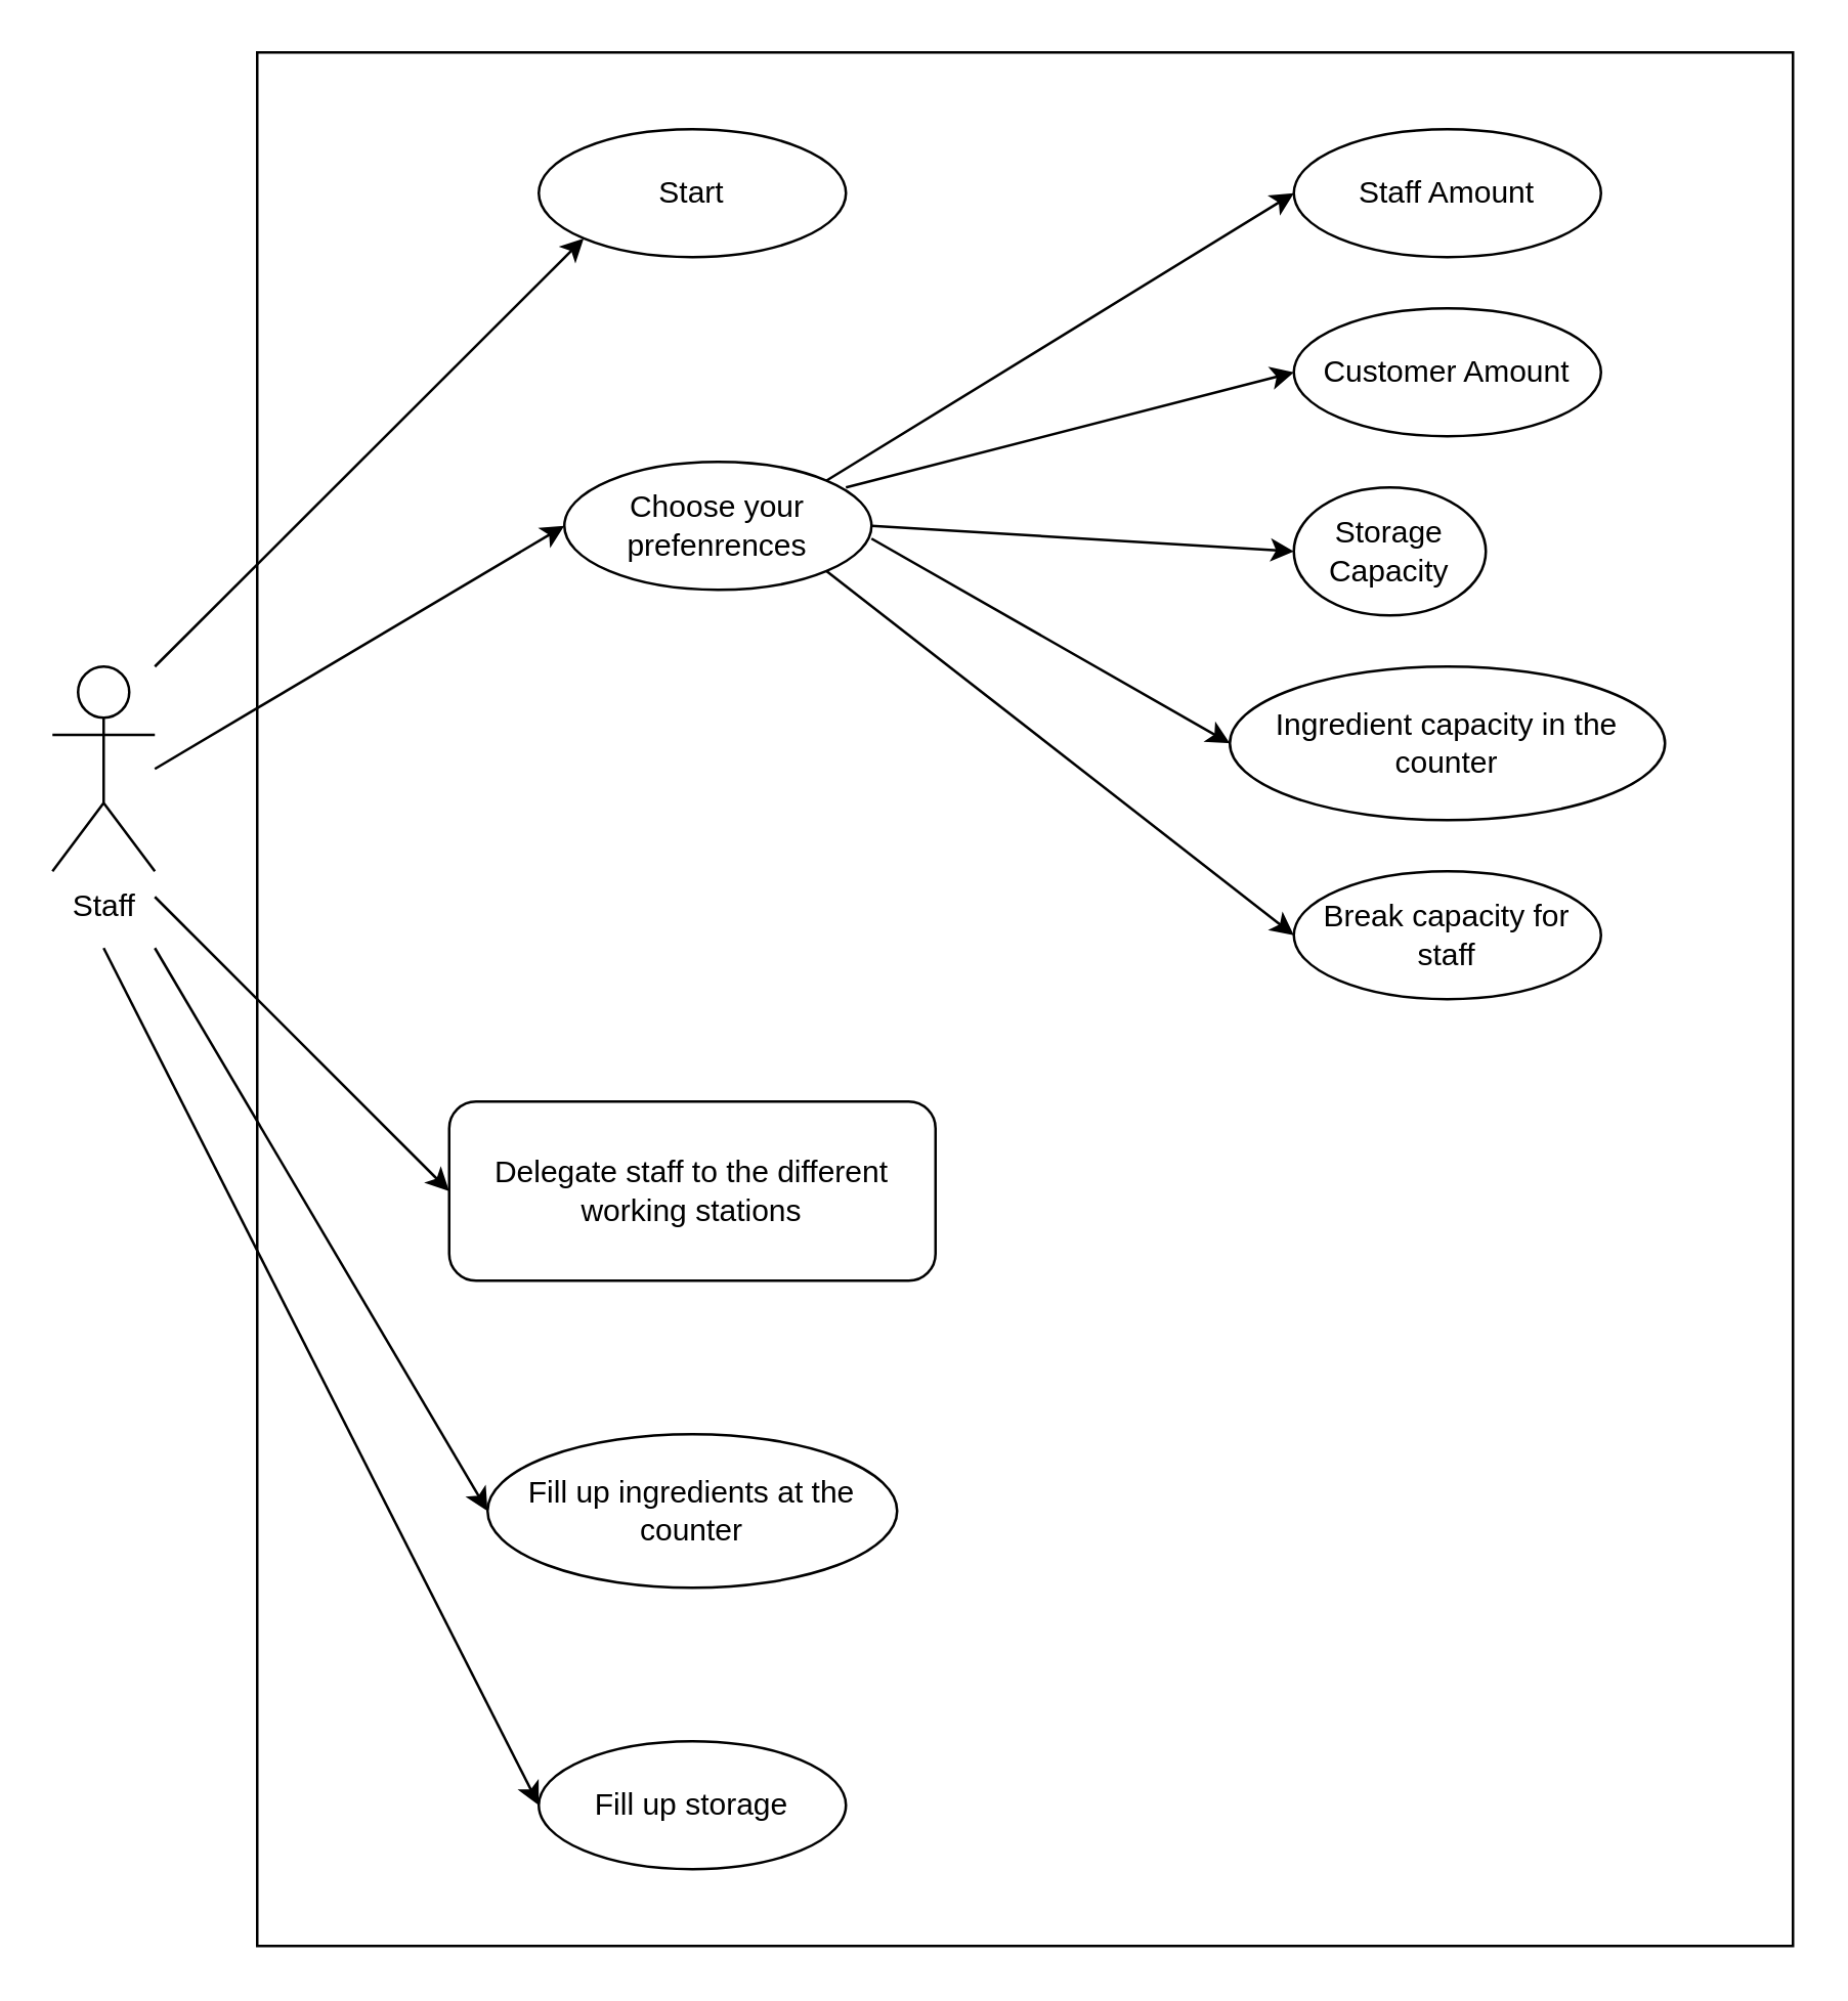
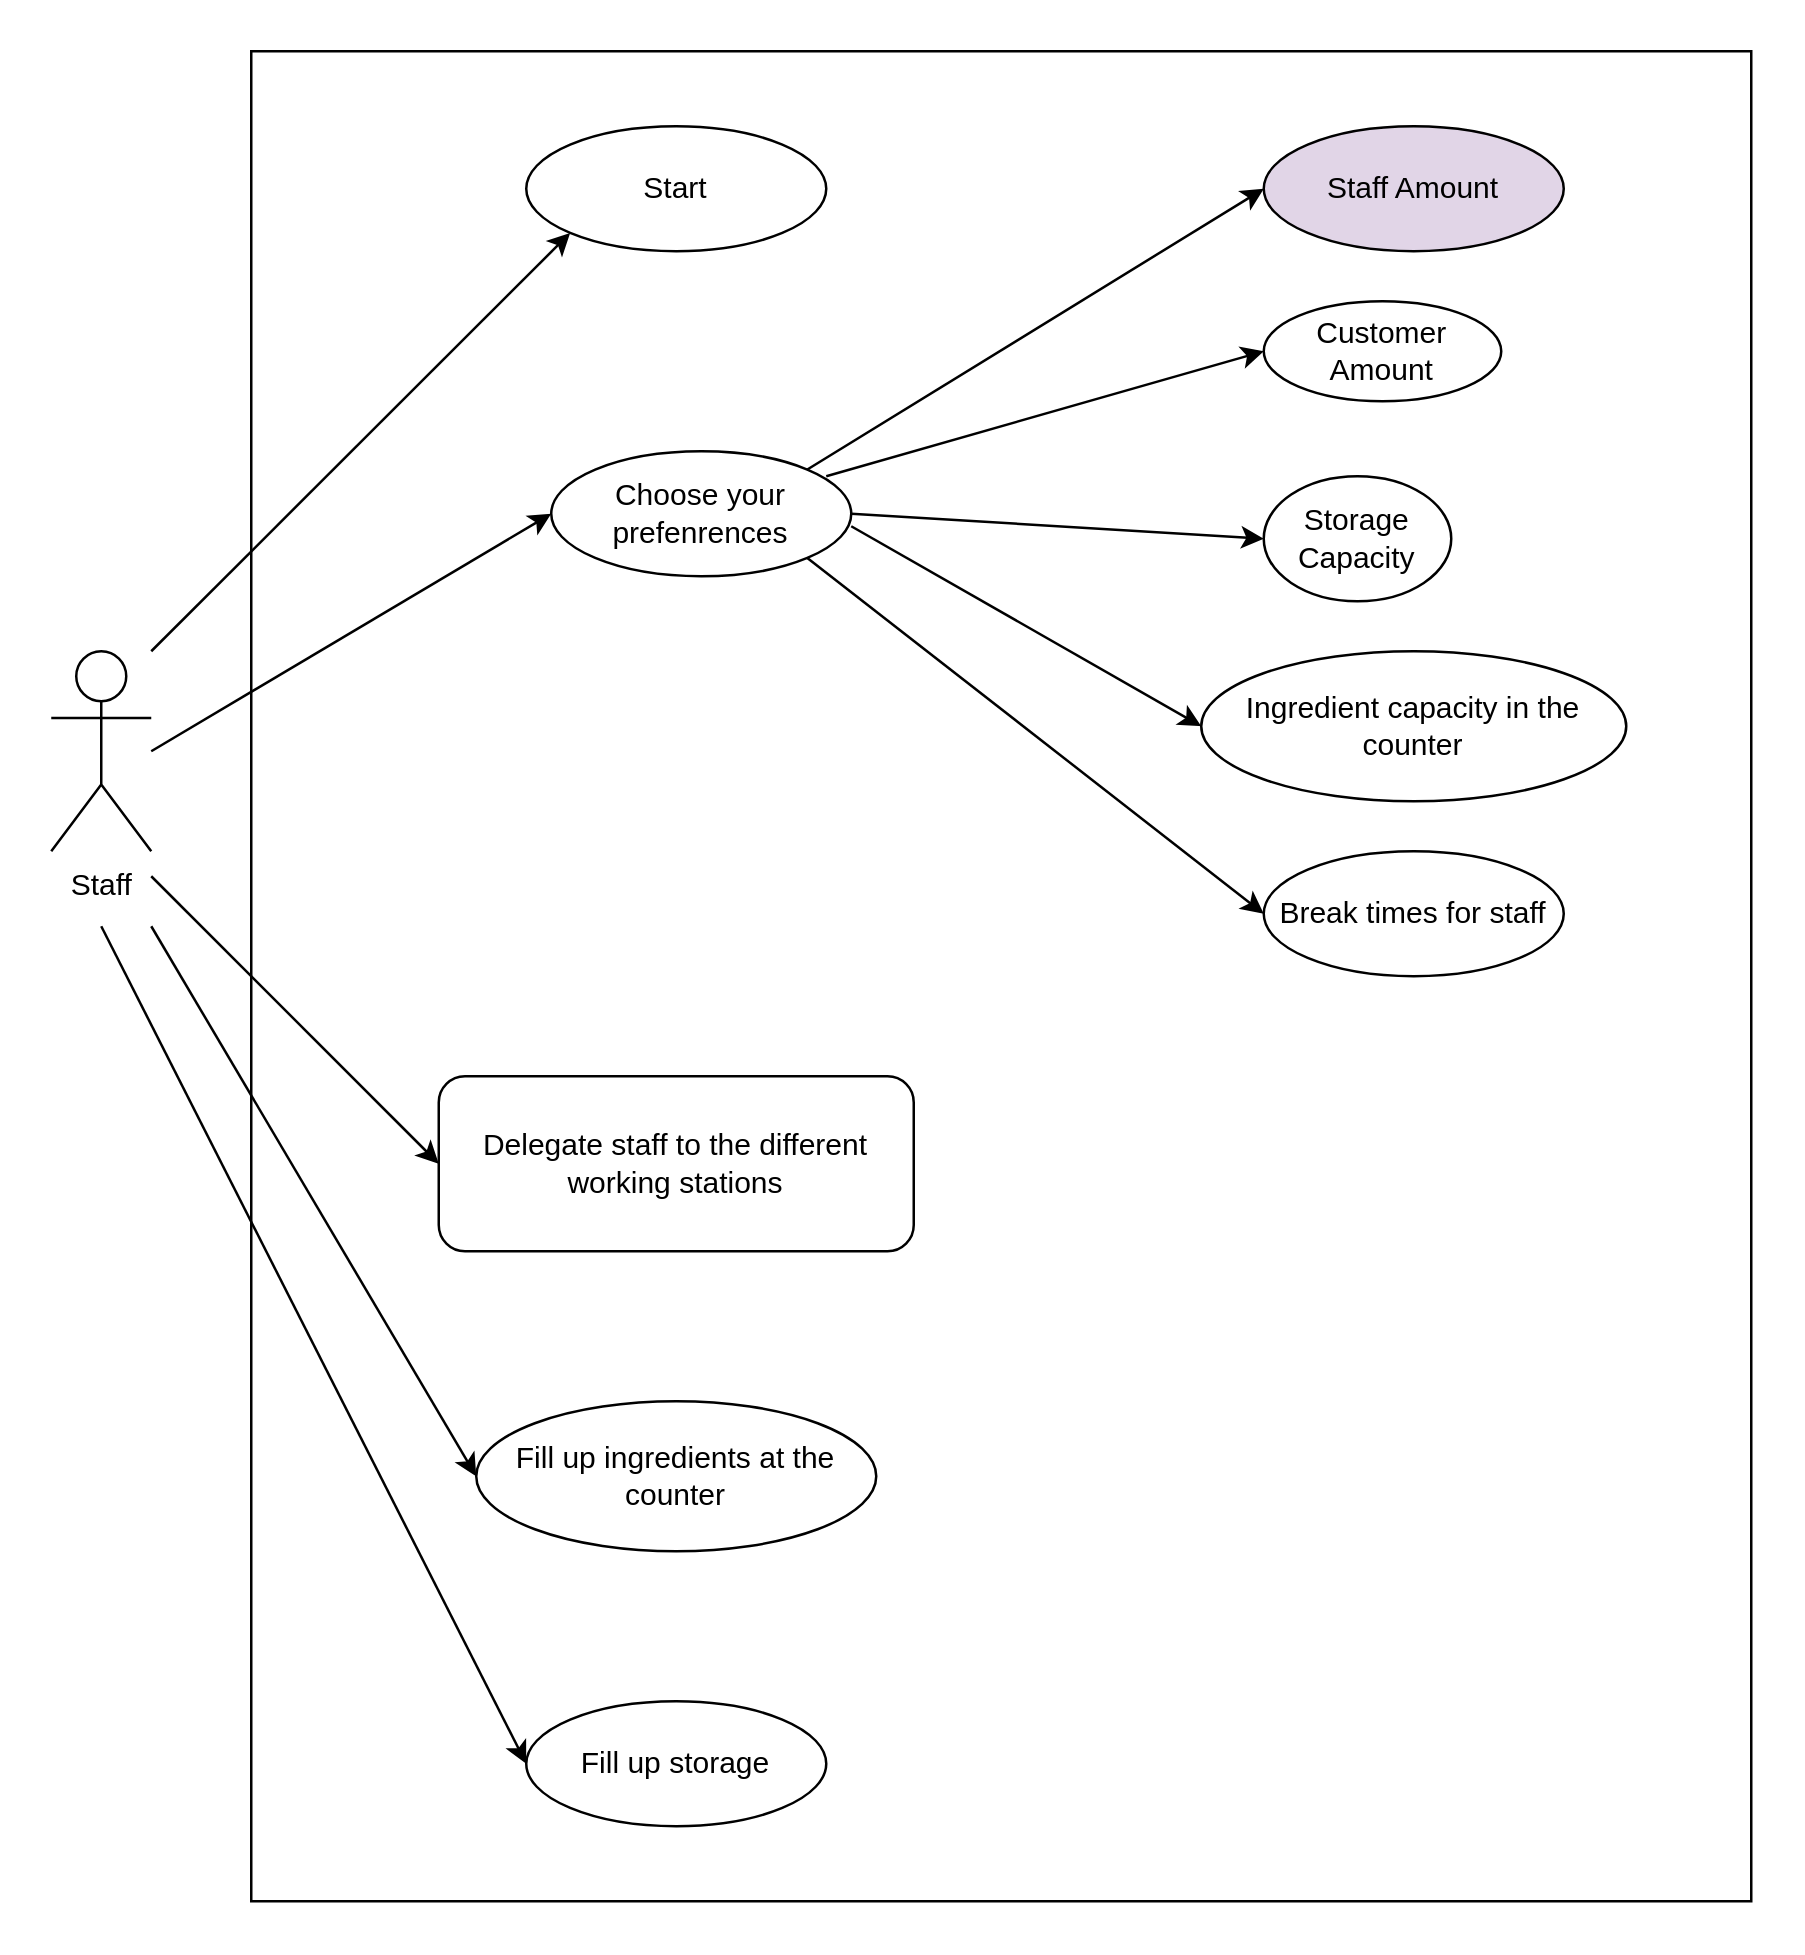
  <mxCell id="0" />
  <mxCell id="1" parent="0" />
  <mxCell id="2" value="" style="whiteSpace=wrap;html=1;" vertex="1" parent="1"><mxGeometry x="100" y="20" width="600" height="740" as="geometry" /></mxCell>
  <mxCell id="3" value="Staff" style="shape=umlActor;verticalLabelPosition=bottom;verticalAlign=top;html=1;outlineConnect=0;" vertex="1" parent="1"><mxGeometry x="20" y="260" width="40" height="80" as="geometry" /></mxCell>
  <mxCell id="4" value="Start" style="ellipse;whiteSpace=wrap;html=1;" vertex="1" parent="1"><mxGeometry x="210" y="50" width="120" height="50" as="geometry" /></mxCell>
- <mxCell id="5" value="Staff Amount" style="ellipse;whiteSpace=wrap;html=1;" vertex="1" parent="1"><mxGeometry x="505" y="50" width="120" height="50" as="geometry" /></mxCell>
- <mxCell id="6" value="Customer Amount" style="ellipse;whiteSpace=wrap;html=1;" vertex="1" parent="1"><mxGeometry x="505" y="120" width="120" height="50" as="geometry" /></mxCell>
+ <mxCell id="5" value="Staff Amount" style="ellipse;whiteSpace=wrap;html=1;fillColor=#e1d5e7;" vertex="1" parent="1"><mxGeometry x="505" y="50" width="120" height="50" as="geometry" /></mxCell>
+ <mxCell id="6" value="Customer Amount" style="ellipse;whiteSpace=wrap;html=1;" vertex="1" parent="1"><mxGeometry x="505" y="120" width="95" height="40" as="geometry" /></mxCell>
  <mxCell id="7" value="Storage Capacity" style="ellipse;whiteSpace=wrap;html=1;" vertex="1" parent="1"><mxGeometry x="505" y="190" width="75" height="50" as="geometry" /></mxCell>
  <mxCell id="8" value="Ingredient capacity in the counter" style="ellipse;whiteSpace=wrap;html=1;" vertex="1" parent="1"><mxGeometry x="480" y="260" width="170" height="60" as="geometry" /></mxCell>
- <mxCell id="9" value="Break capacity for staff" style="ellipse;whiteSpace=wrap;html=1;" vertex="1" parent="1"><mxGeometry x="505" y="340" width="120" height="50" as="geometry" /></mxCell>
+ <mxCell id="9" value="Break times for staff" style="ellipse;whiteSpace=wrap;html=1;" vertex="1" parent="1"><mxGeometry x="505" y="340" width="120" height="50" as="geometry" /></mxCell>
  <mxCell id="10" value="Delegate staff to the different working stations" style="whiteSpace=wrap;html=1;rounded=1;" vertex="1" parent="1"><mxGeometry x="175" y="430" width="190" height="70" as="geometry" /></mxCell>
  <mxCell id="11" value="Fill up ingredients at the counter" style="ellipse;whiteSpace=wrap;html=1;" vertex="1" parent="1"><mxGeometry x="190" y="560" width="160" height="60" as="geometry" /></mxCell>
  <mxCell id="12" value="Fill up storage" style="ellipse;whiteSpace=wrap;html=1;" vertex="1" parent="1"><mxGeometry x="210" y="680" width="120" height="50" as="geometry" /></mxCell>
  <mxCell id="13" value="Choose your prefenrences&lt;span style=&quot;color: rgba(0 , 0 , 0 , 0) ; font-family: monospace ; font-size: 0px&quot;&gt;%3CmxGraphModel%3E%3Croot%3E%3CmxCell%20id%3D%220%22%2F%3E%3CmxCell%20id%3D%221%22%20parent%3D%220%22%2F%3E%3CmxCell%20id%3D%222%22%20value%3D%22Start%22%20style%3D%22ellipse%3BwhiteSpace%3Dwrap%3Bhtml%3D1%3B%22%20vertex%3D%221%22%20parent%3D%221%22%3E%3CmxGeometry%20x%3D%22230%22%20y%3D%22110%22%20width%3D%22120%22%20height%3D%2250%22%20as%3D%22geometry%22%2F%3E%3C%2FmxCell%3E%3C%2Froot%3E%3C%2FmxGraphModel%3E&lt;/span&gt;" style="ellipse;whiteSpace=wrap;html=1;" vertex="1" parent="1"><mxGeometry x="220" y="180" width="120" height="50" as="geometry" /></mxCell>
  <mxCell id="14" value="" style="endArrow=classic;html=1;entryX=0;entryY=1;entryDx=0;entryDy=0;" edge="1" parent="1" target="4"><mxGeometry width="50" height="50" relative="1" as="geometry"><mxPoint x="60" y="260" as="sourcePoint" /><mxPoint x="400" y="320" as="targetPoint" /></mxGeometry></mxCell>
  <mxCell id="15" value="" style="endArrow=classic;html=1;entryX=0;entryY=0.5;entryDx=0;entryDy=0;" edge="1" parent="1" target="13"><mxGeometry width="50" height="50" relative="1" as="geometry"><mxPoint x="60" y="300" as="sourcePoint" /><mxPoint x="400" y="320" as="targetPoint" /></mxGeometry></mxCell>
  <mxCell id="16" value="" style="endArrow=classic;html=1;exitX=1;exitY=0;exitDx=0;exitDy=0;entryX=0;entryY=0.5;entryDx=0;entryDy=0;" edge="1" parent="1" source="13" target="5"><mxGeometry width="50" height="50" relative="1" as="geometry"><mxPoint x="350" y="370" as="sourcePoint" /><mxPoint x="400" y="320" as="targetPoint" /></mxGeometry></mxCell>
  <mxCell id="17" value="" style="endArrow=classic;html=1;entryX=0;entryY=0.5;entryDx=0;entryDy=0;" edge="1" parent="1" target="6"><mxGeometry width="50" height="50" relative="1" as="geometry"><mxPoint x="330" y="190" as="sourcePoint" /><mxPoint x="515" y="85" as="targetPoint" /></mxGeometry></mxCell>
  <mxCell id="18" value="" style="endArrow=classic;html=1;entryX=0;entryY=0.5;entryDx=0;entryDy=0;exitX=1;exitY=0.5;exitDx=0;exitDy=0;" edge="1" parent="1" source="13" target="7"><mxGeometry width="50" height="50" relative="1" as="geometry"><mxPoint x="340" y="215" as="sourcePoint" /><mxPoint x="400" y="320" as="targetPoint" /></mxGeometry></mxCell>
  <mxCell id="19" value="" style="endArrow=classic;html=1;entryX=0;entryY=0.5;entryDx=0;entryDy=0;" edge="1" parent="1" target="8"><mxGeometry width="50" height="50" relative="1" as="geometry"><mxPoint x="340" y="210" as="sourcePoint" /><mxPoint x="400" y="320" as="targetPoint" /></mxGeometry></mxCell>
  <mxCell id="20" value="" style="endArrow=classic;html=1;entryX=0;entryY=0.5;entryDx=0;entryDy=0;exitX=1;exitY=1;exitDx=0;exitDy=0;" edge="1" parent="1" source="13" target="9"><mxGeometry width="50" height="50" relative="1" as="geometry"><mxPoint x="350" y="370" as="sourcePoint" /><mxPoint x="400" y="320" as="targetPoint" /></mxGeometry></mxCell>
  <mxCell id="21" value="" style="endArrow=classic;html=1;entryX=0;entryY=0.5;entryDx=0;entryDy=0;" edge="1" parent="1" target="10"><mxGeometry width="50" height="50" relative="1" as="geometry"><mxPoint x="60" y="350" as="sourcePoint" /><mxPoint x="400" y="320" as="targetPoint" /></mxGeometry></mxCell>
  <mxCell id="22" value="" style="endArrow=classic;html=1;entryX=0;entryY=0.5;entryDx=0;entryDy=0;" edge="1" parent="1" target="11"><mxGeometry width="50" height="50" relative="1" as="geometry"><mxPoint x="60" y="370" as="sourcePoint" /><mxPoint x="400" y="320" as="targetPoint" /></mxGeometry></mxCell>
  <mxCell id="23" value="" style="endArrow=classic;html=1;entryX=0;entryY=0.5;entryDx=0;entryDy=0;" edge="1" parent="1" target="12"><mxGeometry width="50" height="50" relative="1" as="geometry"><mxPoint x="40" y="370" as="sourcePoint" /><mxPoint x="400" y="320" as="targetPoint" /></mxGeometry></mxCell>
